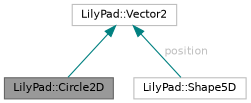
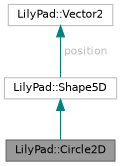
  digraph {
    node [color=grey75 fillcolor=white fontname=Helvetica fontsize=10 shape=box style=filled]
    edge [color=teal dir=back fontname=Helvetica fontsize=10 labelfontname=Helvetica labelfontsize=10 style=solid]
    n1 [color=gray40 fillcolor=grey60 fontcolor=black height=0.2 label="LilyPad::Circle2D" width=0.4]
    n2 [height=0.2 label="LilyPad::Shape5D" width=0.4]
    n3 [height=0.2 label="LilyPad::Vector2" width=0.4]
-   n3 -> n1
+   n2 -> n1
    n3 -> n2 [fontcolor=grey label=" position"]
  }
